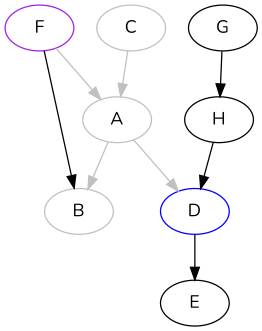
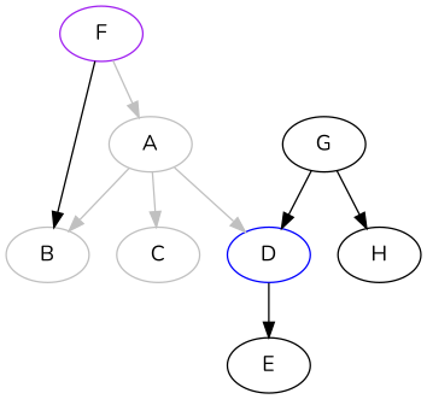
  digraph {
    fontname=Nunito
    node [fontname=Nunito]
    edge [fontname=Nunito]
    n1 [color=blue label=D]
    n2 [label=E]
    n3 [color=purple label=F]
    n4 [color=gray label=A]
    n5 [color=gray label=B]
    n6 [color=gray label=C]
    n7 [label=G]
    n8 [label=H]
    n1 -> n2
    n3 -> n4 [color=gray]
    n3 -> n5
    n4 -> n1 [color=gray]
    n4 -> n5 [color=gray]
-   n6 -> n4 [color=gray]
-   n8 -> n1
+   n4 -> n6 [color=gray]
+   n7 -> n1
    n7 -> n8
  }
